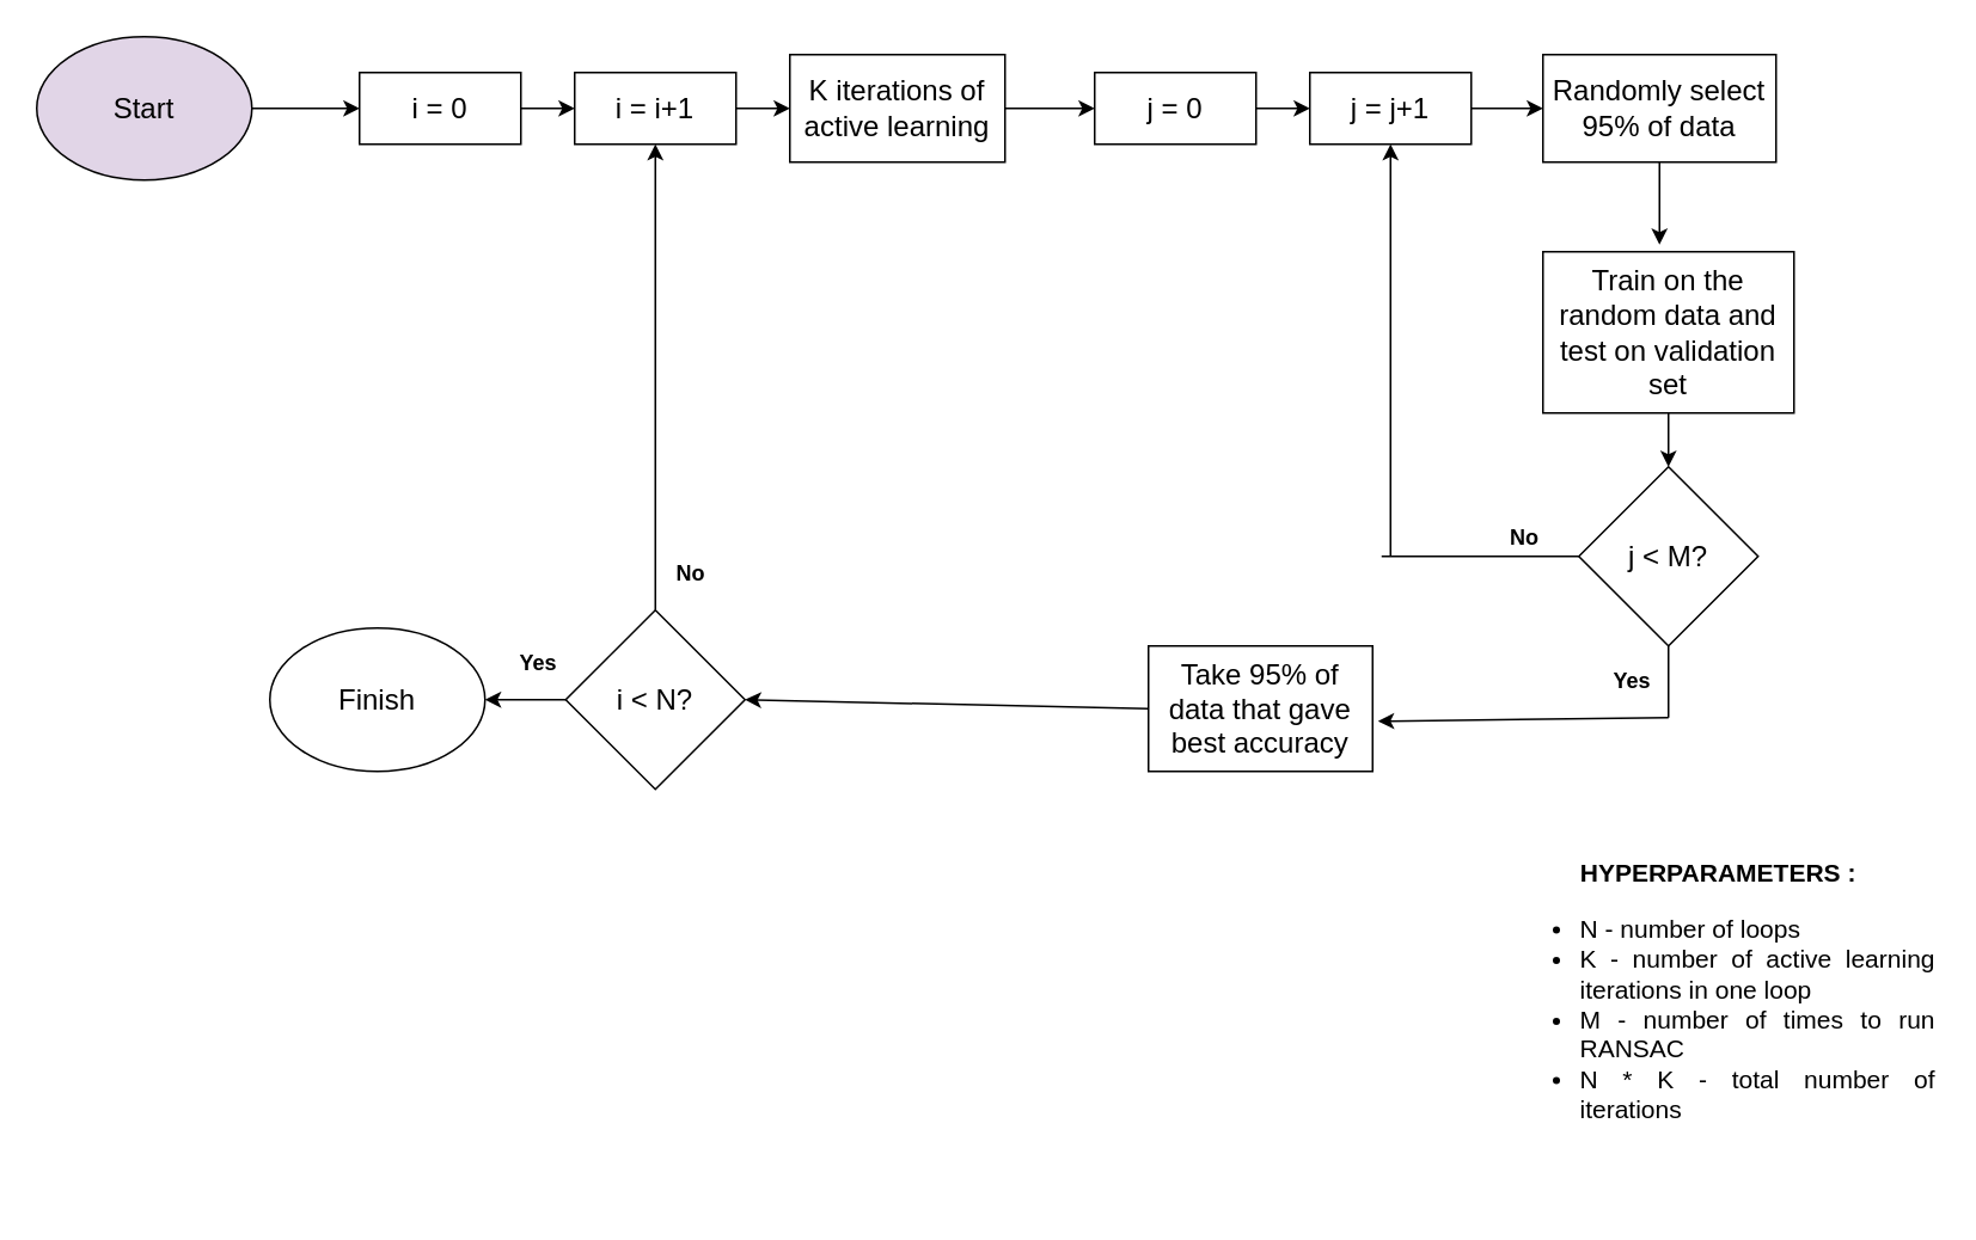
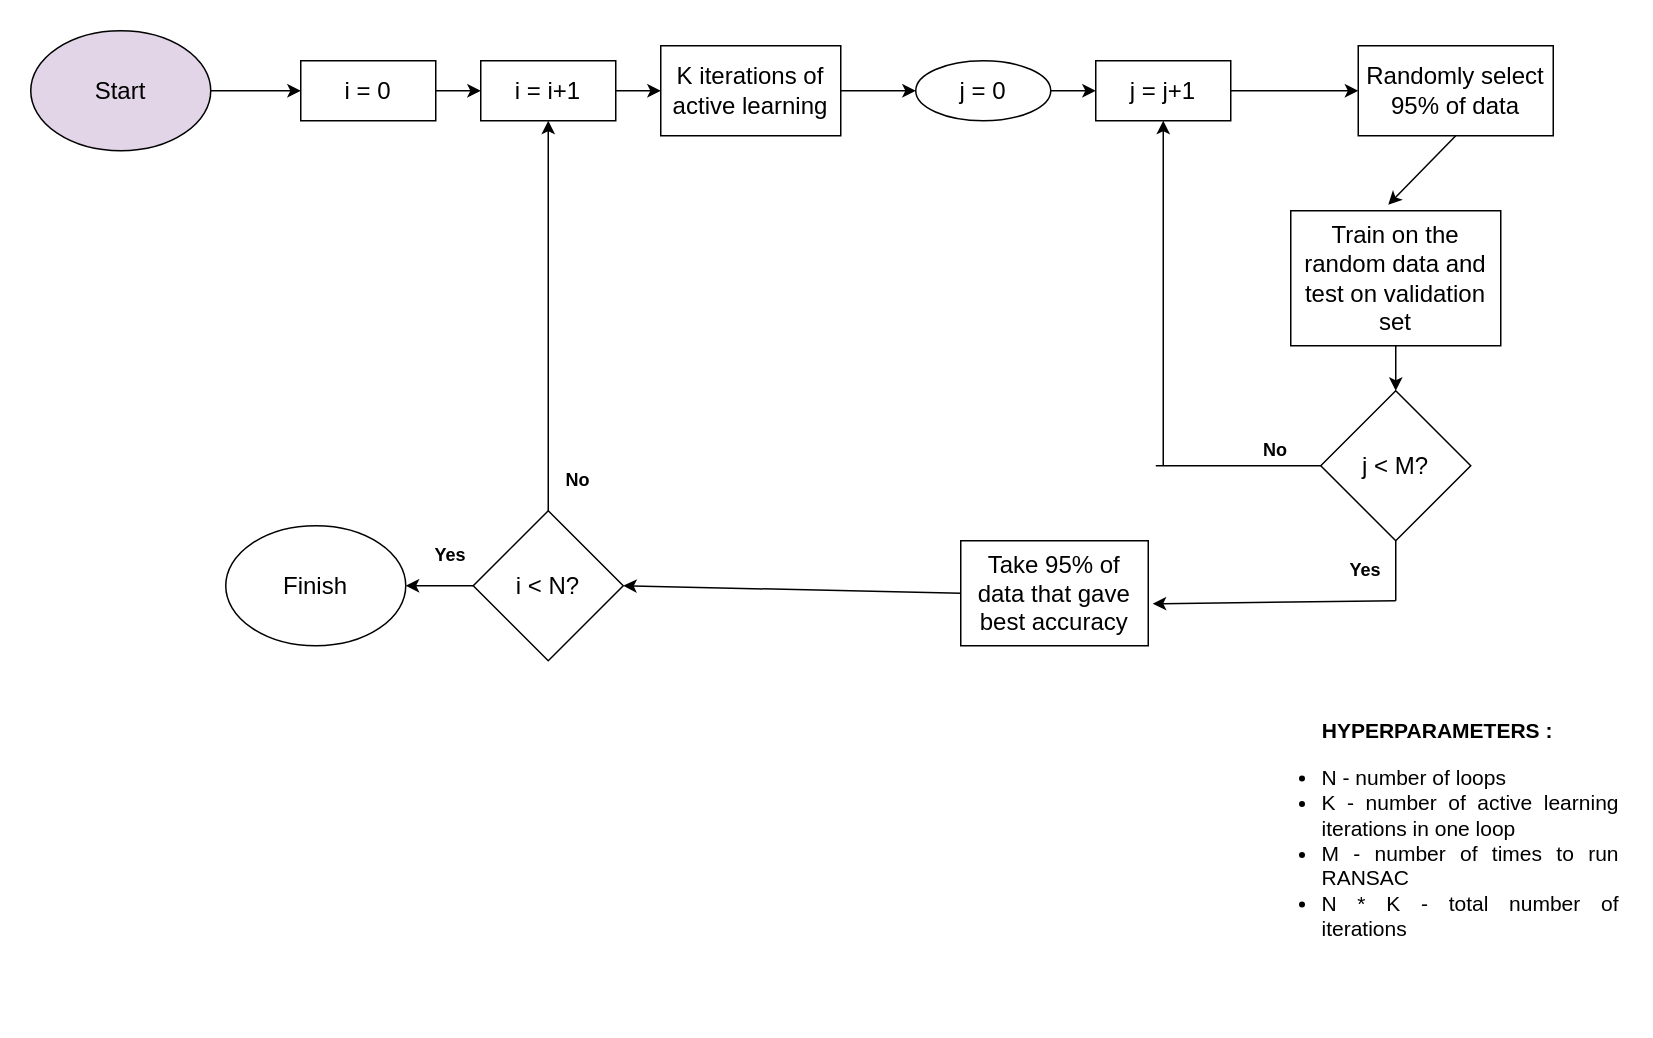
  <mxCell id="0" />
  <mxCell id="1" parent="0" />
  <mxCell id="2" value="Start" style="ellipse;whiteSpace=wrap;html=1;fontSize=16;fillColor=#e1d5e7;" vertex="1" parent="1"><mxGeometry x="20" y="20" width="120" height="80" as="geometry" /></mxCell>
  <mxCell id="3" value="&lt;font style=&quot;font-size: 16px&quot;&gt;i = 0&lt;/font&gt;" style="rounded=0;whiteSpace=wrap;html=1;" vertex="1" parent="1"><mxGeometry x="200" y="40" width="90" height="40" as="geometry" /></mxCell>
  <mxCell id="4" value="&lt;span style=&quot;font-size: 16px&quot;&gt;i = i+1&lt;/span&gt;" style="rounded=0;whiteSpace=wrap;html=1;" vertex="1" parent="1"><mxGeometry x="320" y="40" width="90" height="40" as="geometry" /></mxCell>
  <mxCell id="5" value="&lt;font style=&quot;font-size: 16px&quot;&gt;K iterations of active learning&lt;/font&gt;" style="rounded=0;whiteSpace=wrap;html=1;" vertex="1" parent="1"><mxGeometry x="440" y="30" width="120" height="60" as="geometry" /></mxCell>
  <mxCell id="6" value="&lt;span style=&quot;font-size: 16px&quot;&gt;j = j+1&lt;/span&gt;" style="rounded=0;whiteSpace=wrap;html=1;" vertex="1" parent="1"><mxGeometry x="730" y="40" width="90" height="40" as="geometry" /></mxCell>
- <mxCell id="7" value="&lt;span style=&quot;font-size: 16px&quot;&gt;j = 0&lt;/span&gt;" style="rounded=0;whiteSpace=wrap;html=1;" vertex="1" parent="1"><mxGeometry x="610" y="40" width="90" height="40" as="geometry" /></mxCell>
- <mxCell id="8" value="&lt;font style=&quot;font-size: 16px&quot;&gt;Randomly select 95% of data&lt;/font&gt;" style="rounded=0;whiteSpace=wrap;html=1;" vertex="1" parent="1"><mxGeometry x="860" y="30" width="130" height="60" as="geometry" /></mxCell>
+ <mxCell id="7" value="&lt;span style=&quot;font-size: 16px&quot;&gt;j = 0&lt;/span&gt;" style="ellipse;whiteSpace=wrap;html=1;" vertex="1" parent="1"><mxGeometry x="610" y="40" width="90" height="40" as="geometry" /></mxCell>
+ <mxCell id="8" value="&lt;font style=&quot;font-size: 16px&quot;&gt;Randomly select 95% of data&lt;/font&gt;" style="rounded=0;whiteSpace=wrap;html=1;" vertex="1" parent="1"><mxGeometry x="905" y="30" width="130" height="60" as="geometry" /></mxCell>
  <mxCell id="9" value="&lt;font style=&quot;font-size: 16px&quot;&gt;Train on the random data and test on validation set&lt;/font&gt;" style="rounded=0;whiteSpace=wrap;html=1;" vertex="1" parent="1"><mxGeometry x="860" y="140" width="140" height="90" as="geometry" /></mxCell>
  <mxCell id="10" value="&lt;font style=&quot;font-size: 16px&quot;&gt;j &amp;lt; M?&lt;/font&gt;" style="rhombus;whiteSpace=wrap;html=1;" vertex="1" parent="1"><mxGeometry x="880" y="260" width="100" height="100" as="geometry" /></mxCell>
  <mxCell id="11" value="&lt;font style=&quot;font-size: 16px&quot;&gt;Take 95% of data that gave best accuracy&lt;/font&gt;" style="rounded=0;whiteSpace=wrap;html=1;" vertex="1" parent="1"><mxGeometry x="640" y="360" width="125" height="70" as="geometry" /></mxCell>
  <mxCell id="12" value="&lt;font style=&quot;font-size: 16px&quot;&gt;i &amp;lt; N?&lt;/font&gt;" style="rhombus;whiteSpace=wrap;html=1;" vertex="1" parent="1"><mxGeometry x="315" y="340" width="100" height="100" as="geometry" /></mxCell>
  <mxCell id="13" value="&lt;font style=&quot;font-size: 16px&quot;&gt;Finish&lt;/font&gt;" style="ellipse;whiteSpace=wrap;html=1;" vertex="1" parent="1"><mxGeometry x="150" y="350" width="120" height="80" as="geometry" /></mxCell>
  <mxCell id="14" value="" style="endArrow=classic;html=1;exitX=1;exitY=0.5;exitDx=0;exitDy=0;entryX=0;entryY=0.5;entryDx=0;entryDy=0;" edge="1" parent="1" source="2" target="3"><mxGeometry width="50" height="50" relative="1" as="geometry"><mxPoint x="360" y="160" as="sourcePoint" /><mxPoint x="410" y="110" as="targetPoint" /></mxGeometry></mxCell>
  <mxCell id="15" value="" style="endArrow=classic;html=1;exitX=1;exitY=0.5;exitDx=0;exitDy=0;entryX=0;entryY=0.5;entryDx=0;entryDy=0;" edge="1" parent="1" source="3" target="4"><mxGeometry width="50" height="50" relative="1" as="geometry"><mxPoint x="150" y="70" as="sourcePoint" /><mxPoint x="210" y="70" as="targetPoint" /></mxGeometry></mxCell>
  <mxCell id="16" value="" style="endArrow=classic;html=1;exitX=1;exitY=0.5;exitDx=0;exitDy=0;" edge="1" parent="1" source="4" target="5"><mxGeometry width="50" height="50" relative="1" as="geometry"><mxPoint x="300" y="70" as="sourcePoint" /><mxPoint x="330" y="70" as="targetPoint" /></mxGeometry></mxCell>
  <mxCell id="17" value="" style="endArrow=classic;html=1;exitX=1;exitY=0.5;exitDx=0;exitDy=0;entryX=0;entryY=0.5;entryDx=0;entryDy=0;" edge="1" parent="1" source="5" target="7"><mxGeometry width="50" height="50" relative="1" as="geometry"><mxPoint x="420" y="70" as="sourcePoint" /><mxPoint x="450" y="70" as="targetPoint" /></mxGeometry></mxCell>
  <mxCell id="18" value="" style="endArrow=classic;html=1;exitX=1;exitY=0.5;exitDx=0;exitDy=0;entryX=0;entryY=0.5;entryDx=0;entryDy=0;" edge="1" parent="1" source="7" target="6"><mxGeometry width="50" height="50" relative="1" as="geometry"><mxPoint x="570" y="70" as="sourcePoint" /><mxPoint x="620" y="70" as="targetPoint" /></mxGeometry></mxCell>
  <mxCell id="19" value="" style="endArrow=classic;html=1;exitX=1;exitY=0.5;exitDx=0;exitDy=0;entryX=0;entryY=0.5;entryDx=0;entryDy=0;" edge="1" parent="1" source="6" target="8"><mxGeometry width="50" height="50" relative="1" as="geometry"><mxPoint x="710" y="70" as="sourcePoint" /><mxPoint x="740" y="70" as="targetPoint" /></mxGeometry></mxCell>
  <mxCell id="20" value="" style="endArrow=classic;html=1;exitX=0.5;exitY=1;exitDx=0;exitDy=0;" edge="1" parent="1" source="8"><mxGeometry width="50" height="50" relative="1" as="geometry"><mxPoint x="830" y="70" as="sourcePoint" /><mxPoint x="925" y="136" as="targetPoint" /></mxGeometry></mxCell>
  <mxCell id="21" value="" style="endArrow=classic;html=1;entryX=0.5;entryY=0;entryDx=0;entryDy=0;" edge="1" parent="1" target="10"><mxGeometry width="50" height="50" relative="1" as="geometry"><mxPoint x="930" y="230" as="sourcePoint" /><mxPoint x="935" y="146" as="targetPoint" /></mxGeometry></mxCell>
  <mxCell id="22" value="" style="endArrow=none;html=1;entryX=0;entryY=0.5;entryDx=0;entryDy=0;" edge="1" parent="1" target="10"><mxGeometry width="50" height="50" relative="1" as="geometry"><mxPoint x="770" y="310" as="sourcePoint" /><mxPoint x="410" y="110" as="targetPoint" /></mxGeometry></mxCell>
  <mxCell id="23" value="" style="endArrow=classic;html=1;entryX=0.5;entryY=1;entryDx=0;entryDy=0;" edge="1" parent="1" target="6"><mxGeometry width="50" height="50" relative="1" as="geometry"><mxPoint x="775" y="310" as="sourcePoint" /><mxPoint x="410" y="110" as="targetPoint" /></mxGeometry></mxCell>
  <mxCell id="24" value="" style="endArrow=none;html=1;entryX=0.5;entryY=1;entryDx=0;entryDy=0;" edge="1" parent="1" target="10"><mxGeometry width="50" height="50" relative="1" as="geometry"><mxPoint x="930" y="400" as="sourcePoint" /><mxPoint x="410" y="110" as="targetPoint" /></mxGeometry></mxCell>
  <mxCell id="25" value="" style="endArrow=classic;html=1;entryX=1.024;entryY=0.6;entryDx=0;entryDy=0;entryPerimeter=0;" edge="1" parent="1" target="11"><mxGeometry width="50" height="50" relative="1" as="geometry"><mxPoint x="930" y="400" as="sourcePoint" /><mxPoint x="770" y="388" as="targetPoint" /><Array as="points" /></mxGeometry></mxCell>
  <mxCell id="26" value="" style="endArrow=classic;html=1;exitX=0;exitY=0.5;exitDx=0;exitDy=0;entryX=1;entryY=0.5;entryDx=0;entryDy=0;" edge="1" parent="1" source="11" target="12"><mxGeometry width="50" height="50" relative="1" as="geometry"><mxPoint x="360" y="160" as="sourcePoint" /><mxPoint x="410" y="110" as="targetPoint" /></mxGeometry></mxCell>
  <mxCell id="27" value="" style="endArrow=classic;html=1;exitX=0;exitY=0.5;exitDx=0;exitDy=0;entryX=1;entryY=0.5;entryDx=0;entryDy=0;" edge="1" parent="1" source="12" target="13"><mxGeometry width="50" height="50" relative="1" as="geometry"><mxPoint x="360" y="160" as="sourcePoint" /><mxPoint x="410" y="110" as="targetPoint" /></mxGeometry></mxCell>
  <mxCell id="28" value="" style="endArrow=classic;html=1;exitX=0.5;exitY=0;exitDx=0;exitDy=0;entryX=0.5;entryY=1;entryDx=0;entryDy=0;" edge="1" parent="1" source="12" target="4"><mxGeometry width="50" height="50" relative="1" as="geometry"><mxPoint x="360" y="160" as="sourcePoint" /><mxPoint x="410" y="110" as="targetPoint" /></mxGeometry></mxCell>
  <mxCell id="29" value="&lt;b&gt;No&lt;/b&gt;" style="text;html=1;strokeColor=none;fillColor=none;align=center;verticalAlign=middle;whiteSpace=wrap;rounded=0;" vertex="1" parent="1"><mxGeometry x="365" y="310" width="40" height="20" as="geometry" /></mxCell>
  <mxCell id="30" value="&lt;b&gt;Yes&lt;/b&gt;" style="text;html=1;strokeColor=none;fillColor=none;align=center;verticalAlign=middle;whiteSpace=wrap;rounded=0;" vertex="1" parent="1"><mxGeometry x="280" y="360" width="40" height="20" as="geometry" /></mxCell>
  <mxCell id="31" value="&lt;b&gt;No&lt;/b&gt;" style="text;html=1;strokeColor=none;fillColor=none;align=center;verticalAlign=middle;whiteSpace=wrap;rounded=0;" vertex="1" parent="1"><mxGeometry x="830" y="290" width="40" height="20" as="geometry" /></mxCell>
  <mxCell id="32" value="&lt;b&gt;Yes&lt;/b&gt;" style="text;html=1;strokeColor=none;fillColor=none;align=center;verticalAlign=middle;whiteSpace=wrap;rounded=0;" vertex="1" parent="1"><mxGeometry x="890" y="370" width="40" height="20" as="geometry" /></mxCell>
  <mxCell id="33" value="&lt;font style=&quot;font-size: 14px&quot;&gt;&lt;b&gt;HYPERPARAMETERS :&amp;nbsp;&lt;/b&gt;&lt;br&gt;&lt;ul&gt;&lt;li style=&quot;text-align: justify&quot;&gt;&lt;font style=&quot;font-size: 14px&quot;&gt;N - number of loops&lt;/font&gt;&lt;/li&gt;&lt;li style=&quot;text-align: justify&quot;&gt;&lt;font style=&quot;font-size: 14px&quot;&gt;K - number of active learning iterations in one loop&lt;/font&gt;&lt;/li&gt;&lt;li style=&quot;text-align: justify&quot;&gt;&lt;font style=&quot;font-size: 14px&quot;&gt;M - number of times to run RANSAC&lt;/font&gt;&lt;/li&gt;&lt;li style=&quot;text-align: justify&quot;&gt;&lt;font style=&quot;font-size: 14px&quot;&gt;N * K - total number of iterations&lt;/font&gt;&lt;/li&gt;&lt;/ul&gt;&lt;/font&gt;" style="text;html=1;strokeColor=none;fillColor=none;align=center;verticalAlign=middle;whiteSpace=wrap;rounded=0;" vertex="1" parent="1"><mxGeometry x="840" y="450" width="240" height="220" as="geometry" /></mxCell>
